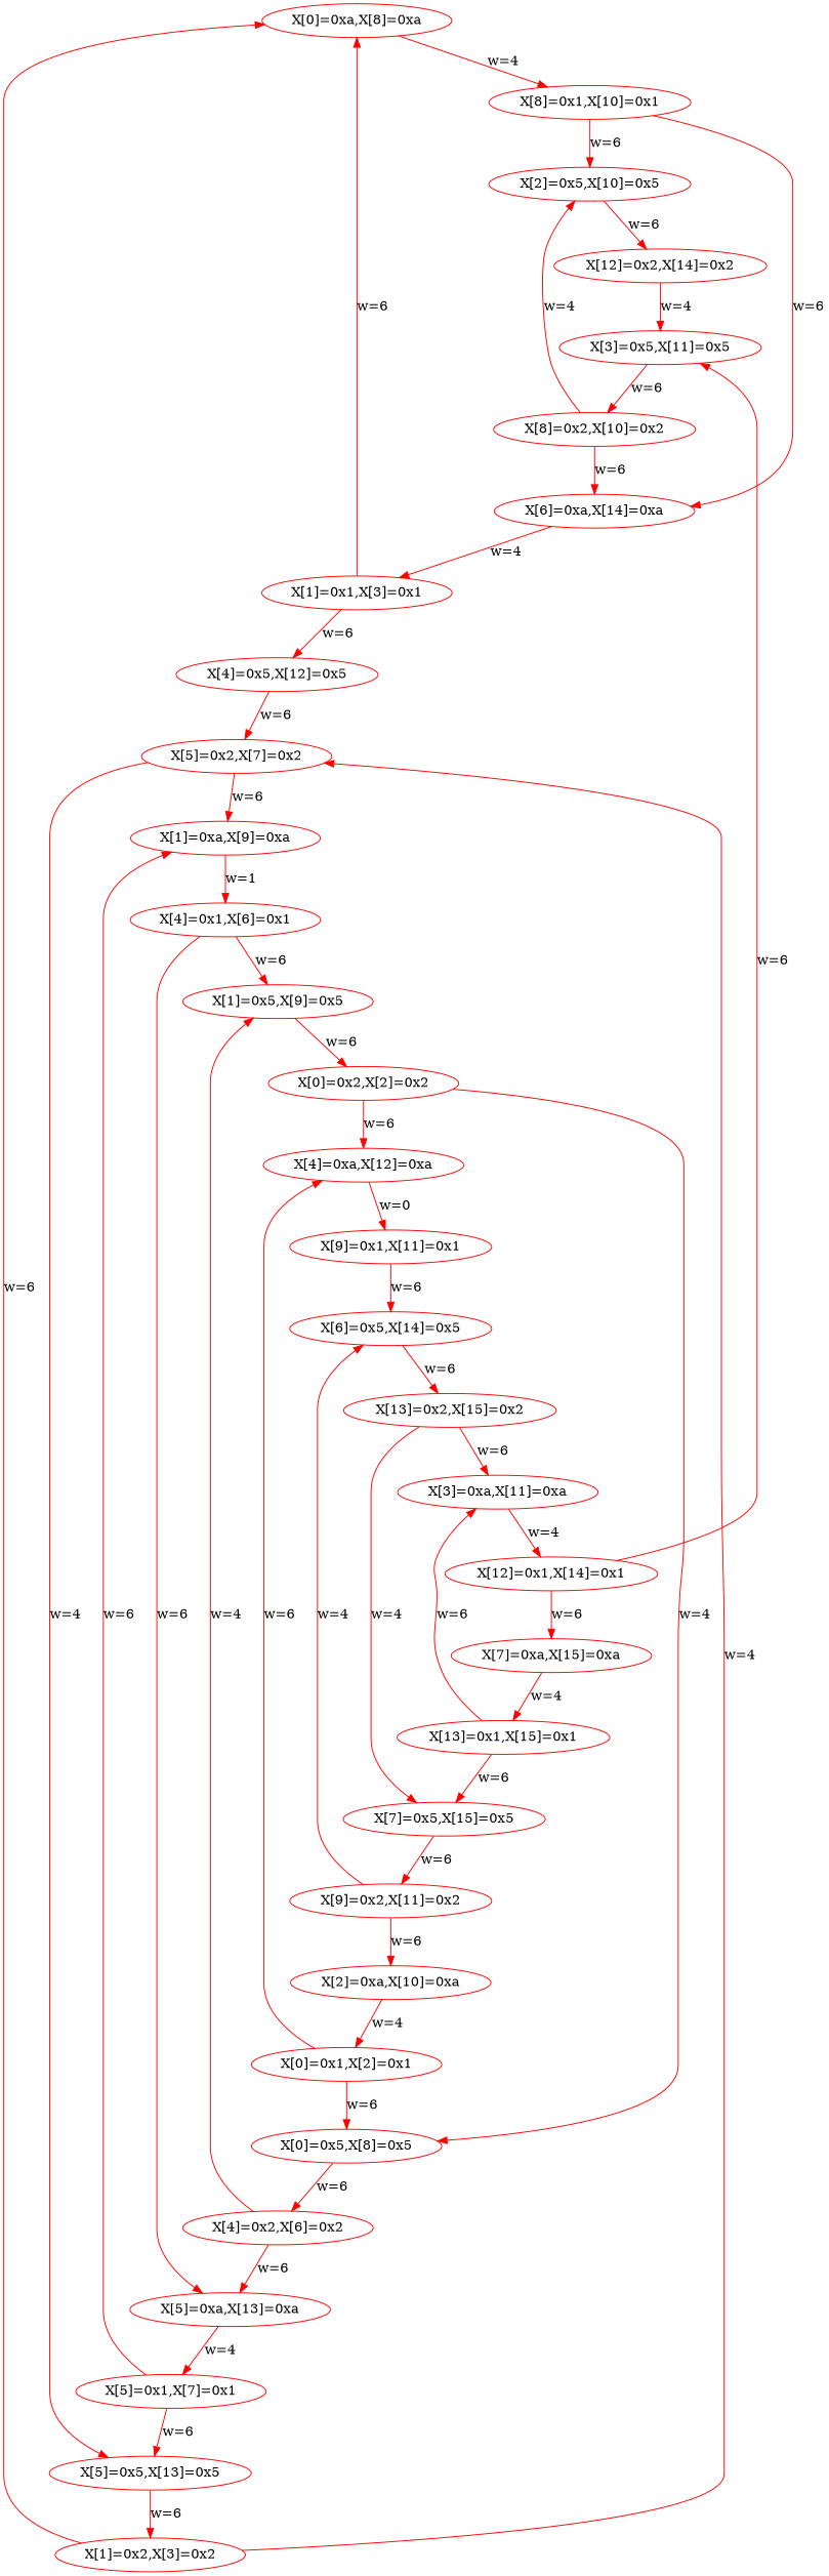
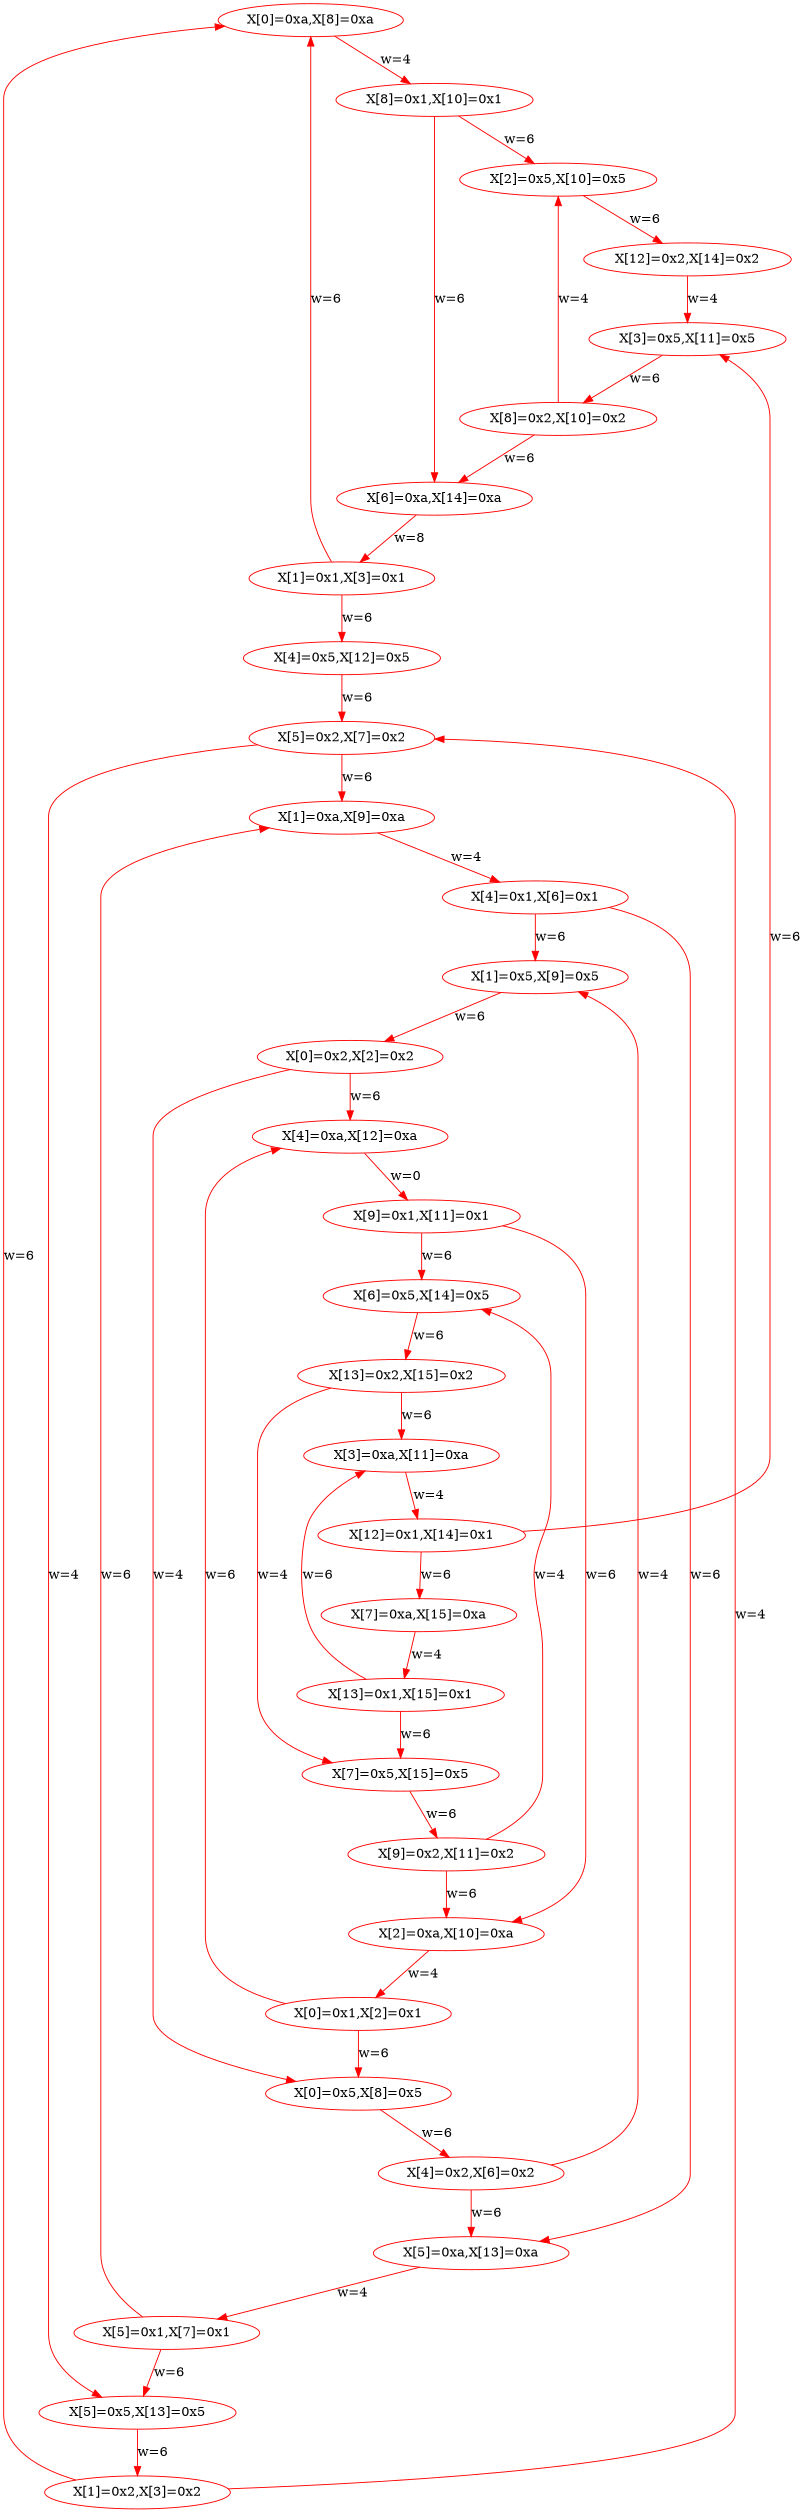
  digraph {
    node [color=red]
    edge [color=red]
    n1 [label="X[0]=0xa,X[8]=0xa"]
    n2 [label="X[8]=0x1,X[10]=0x1"]
    n3 [label="X[2]=0x5,X[10]=0x5"]
    n4 [label="X[6]=0xa,X[14]=0xa"]
    n5 [label="X[0]=0x5,X[8]=0x5"]
    n6 [label="X[4]=0x2,X[6]=0x2"]
    n7 [label="X[1]=0x5,X[9]=0x5"]
    n8 [label="X[5]=0xa,X[13]=0xa"]
    n9 [label="X[0]=0x2,X[2]=0x2"]
    n10 [label="X[4]=0xa,X[12]=0xa"]
    n11 [label="X[9]=0x1,X[11]=0x1"]
    n12 [label="X[0]=0x1,X[2]=0x1"]
    n13 [label="X[1]=0xa,X[9]=0xa"]
    n14 [label="X[4]=0x1,X[6]=0x1"]
    n15 [label="X[1]=0x2,X[3]=0x2"]
    n16 [label="X[5]=0x2,X[7]=0x2"]
    n17 [label="X[4]=0x5,X[12]=0x5"]
    n18 [label="X[1]=0x1,X[3]=0x1"]
    n19 [label="X[2]=0xa,X[10]=0xa"]
    n20 [label="X[12]=0x2,X[14]=0x2"]
    n21 [label="X[3]=0x5,X[11]=0x5"]
    n22 [label="X[3]=0xa,X[11]=0xa"]
    n23 [label="X[12]=0x1,X[14]=0x1"]
    n24 [label="X[7]=0xa,X[15]=0xa"]
    n25 [label="X[8]=0x2,X[10]=0x2"]
    n26 [label="X[6]=0x5,X[14]=0x5"]
    n27 [label="X[5]=0x5,X[13]=0x5"]
    n28 [label="X[5]=0x1,X[7]=0x1"]
    n29 [label="X[13]=0x2,X[15]=0x2"]
    n30 [label="X[7]=0x5,X[15]=0x5"]
    n31 [label="X[13]=0x1,X[15]=0x1"]
    n32 [label="X[9]=0x2,X[11]=0x2"]
    n1 -> n2 [label="w=4"]
    n2 -> n3 [label="w=6"]
    n2 -> n4 [label="w=6"]
    n3 -> n20 [label="w=6"]
-   n4 -> n18 [label="w=4"]
+   n4 -> n18 [label="w=8"]
    n5 -> n6 [label="w=6"]
    n6 -> n7 [label="w=4"]
    n6 -> n8 [label="w=6"]
    n7 -> n9 [label="w=6"]
    n8 -> n28 [label="w=4"]
    n9 -> n5 [label="w=4"]
    n9 -> n10 [label="w=6"]
    n10 -> n11 [label="w=0"]
+   n11 -> n19 [label="w=6"]
    n11 -> n26 [label="w=6"]
    n12 -> n5 [label="w=6"]
    n12 -> n10 [label="w=6"]
-   n13 -> n14 [label="w=1"]
+   n13 -> n14 [label="w=4"]
    n14 -> n7 [label="w=6"]
    n14 -> n8 [label="w=6"]
    n15 -> n1 [label="w=6"]
    n15 -> n16 [label="w=4"]
    n16 -> n13 [label="w=6"]
    n16 -> n27 [label="w=4"]
    n17 -> n16 [label="w=6"]
    n18 -> n1 [label="w=6"]
    n18 -> n17 [label="w=6"]
    n19 -> n12 [label="w=4"]
    n20 -> n21 [label="w=4"]
    n21 -> n25 [label="w=6"]
    n22 -> n23 [label="w=4"]
    n23 -> n21 [label="w=6"]
    n23 -> n24 [label="w=6"]
    n24 -> n31 [label="w=4"]
    n25 -> n3 [label="w=4"]
    n25 -> n4 [label="w=6"]
    n26 -> n29 [label="w=6"]
    n27 -> n15 [label="w=6"]
    n28 -> n13 [label="w=6"]
    n28 -> n27 [label="w=6"]
    n29 -> n22 [label="w=6"]
    n29 -> n30 [label="w=4"]
    n30 -> n32 [label="w=6"]
    n31 -> n22 [label="w=6"]
    n31 -> n30 [label="w=6"]
    n32 -> n19 [label="w=6"]
    n32 -> n26 [label="w=4"]
  }
